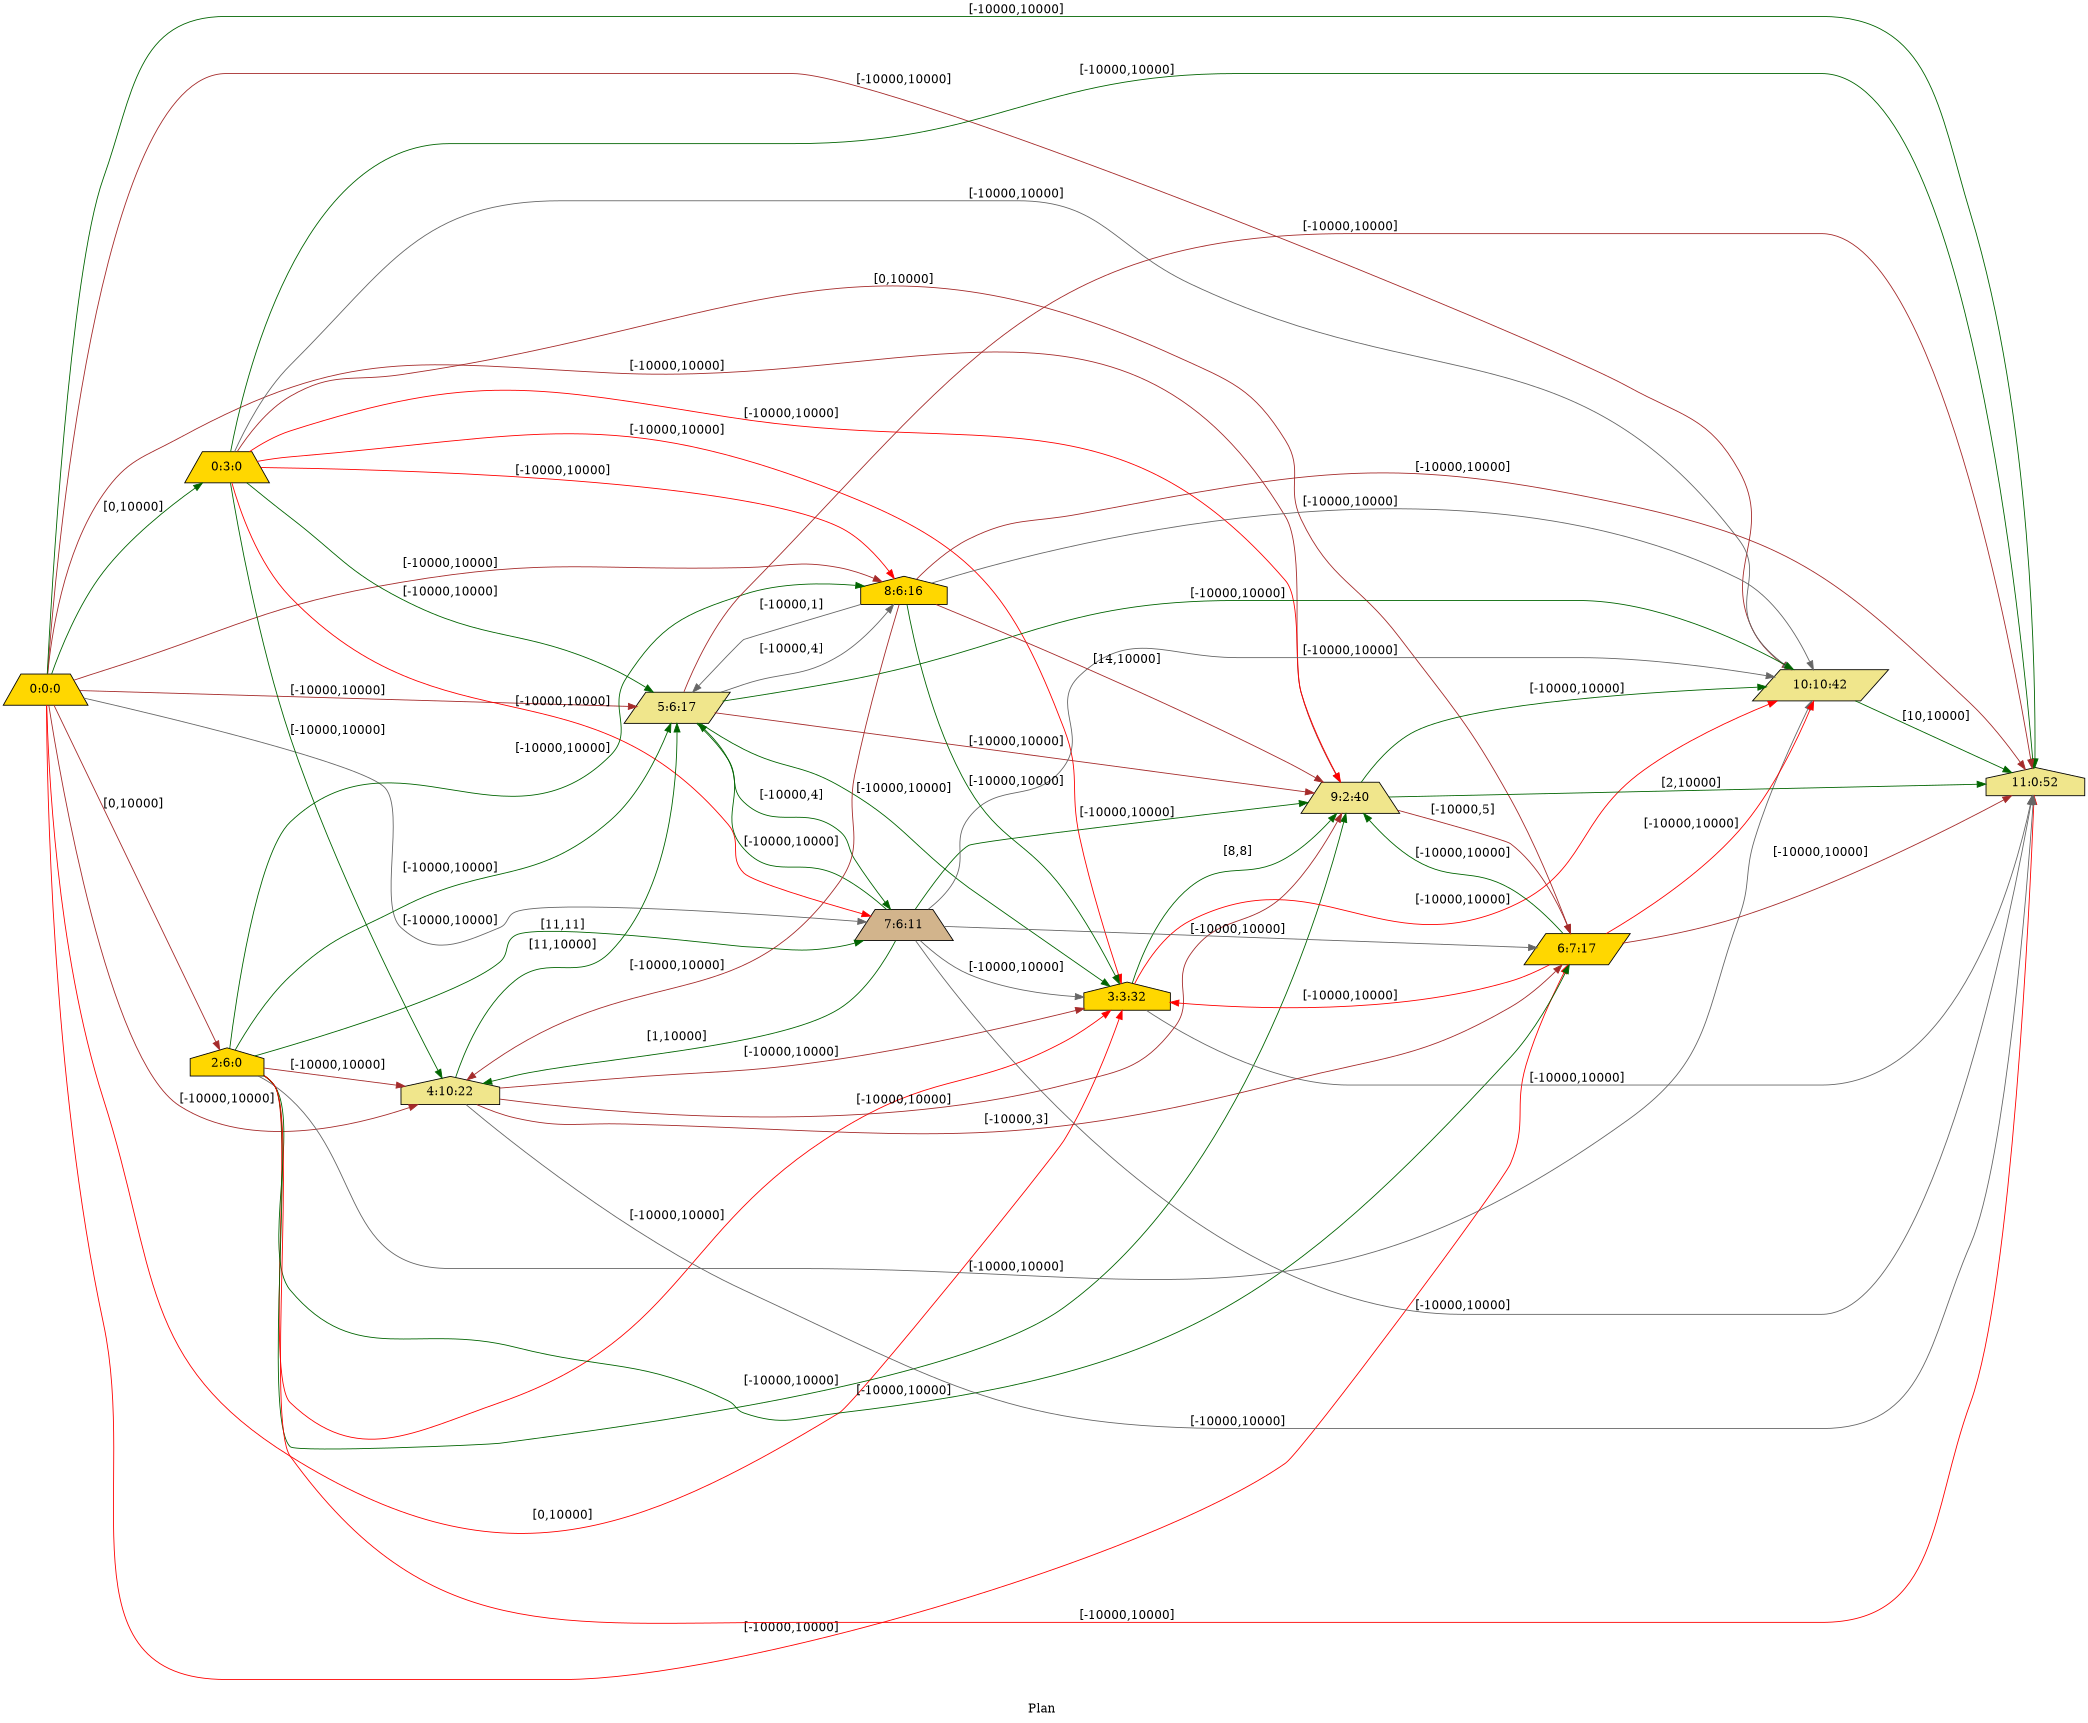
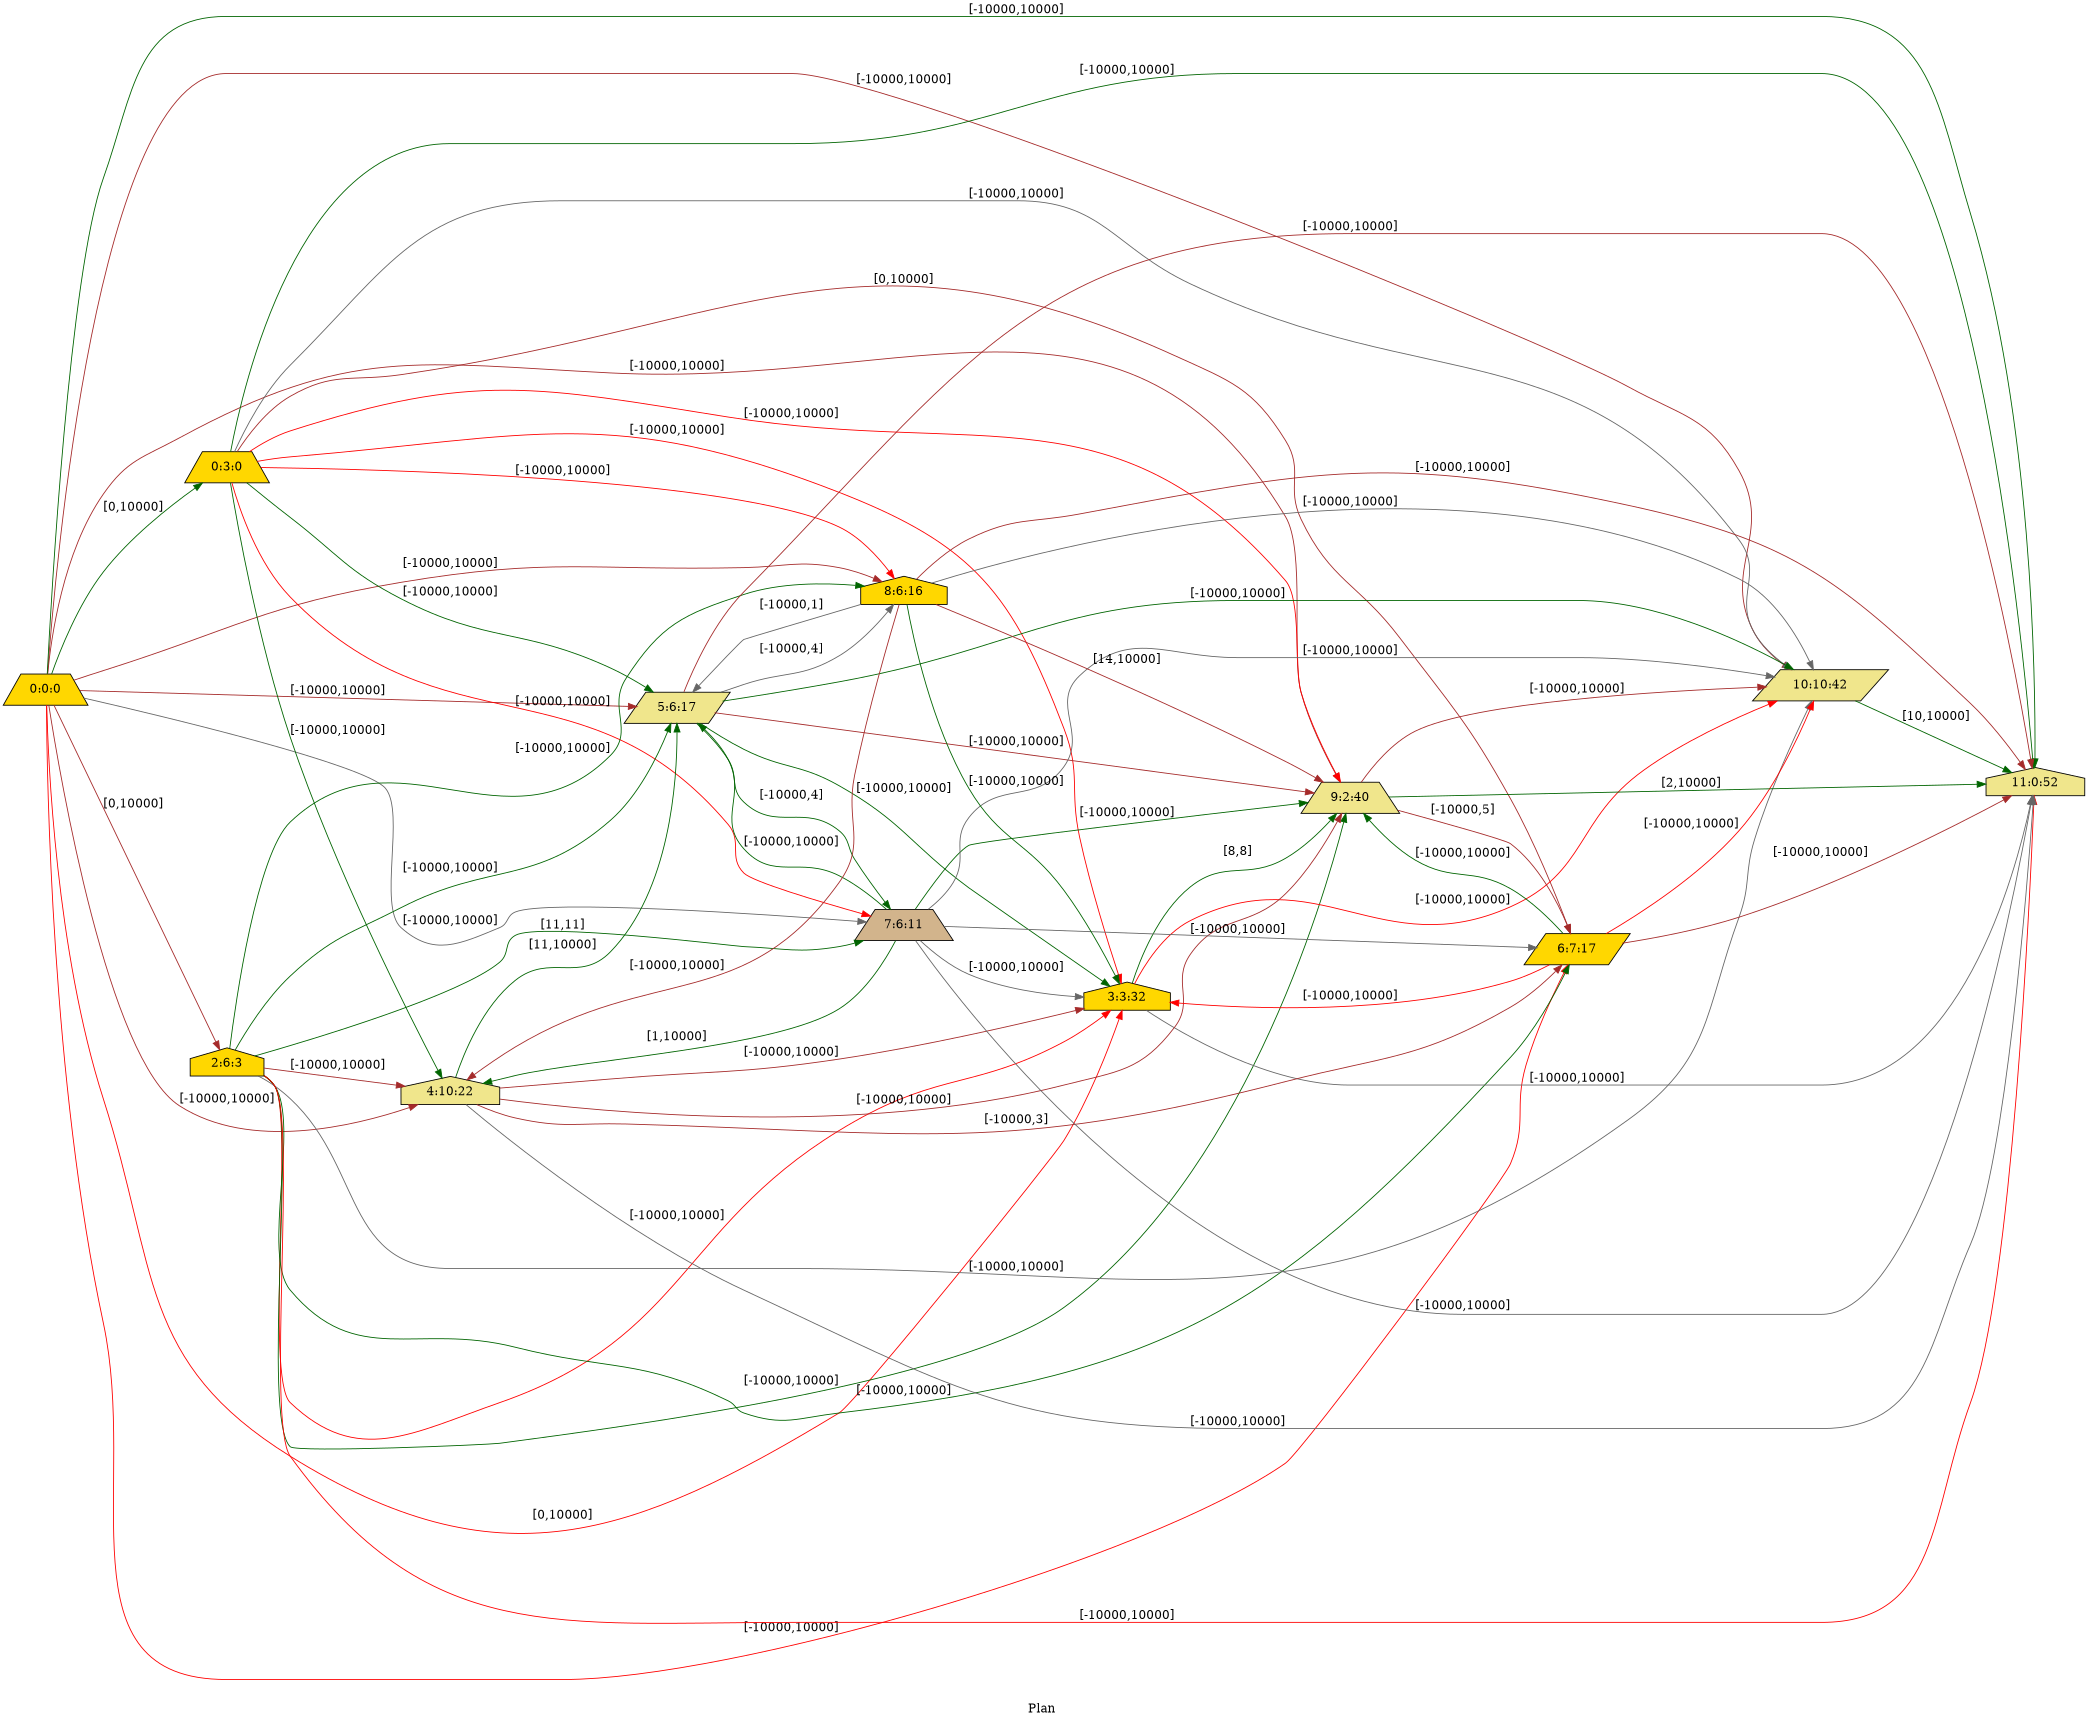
  digraph {
    fldt=0.567006
    label="Plan "
    nodesep=.45
    rankdir=LR
    node [fillcolor=gold shape=house style=filled]
    edge [color=darkgreen]
    "0:0:0" [shape=trapezium]
    n2 [label="0:3:0" shape=trapezium]
-   "2:6:0"
+   "2:6:0" [label="2:6:3"]
    "3:3:32"
    "4:10:22" [fillcolor=khaki]
    "5:6:17" [fillcolor=khaki shape=parallelogram]
    "6:7:17" [shape=parallelogram]
    "7:6:11" [fillcolor=tan shape=trapezium]
    "8:6:16"
    "9:2:40" [fillcolor=khaki shape=trapezium]
    "10:10:42" [fillcolor=khaki shape=parallelogram]
    "11:0:52" [fillcolor=khaki]
    "0:0:0" -> n2 [label="[0,10000]"]
    "0:0:0" -> "2:6:0" [color=brown label="[0,10000]"]
    "0:0:0" -> "3:3:32" [color=red label="[0,10000]"]
    "0:0:0" -> "4:10:22" [color=brown label="[-10000,10000]"]
    "0:0:0" -> "5:6:17" [color=brown label="[-10000,10000]"]
    "0:0:0" -> "6:7:17" [color=red label="[-10000,10000]"]
    "0:0:0" -> "7:6:11" [color=gray40 label="[-10000,10000]"]
    "0:0:0" -> "8:6:16" [color=brown label="[-10000,10000]"]
    "0:0:0" -> "9:2:40" [color=brown label="[-10000,10000]"]
    "0:0:0" -> "10:10:42" [color=brown label="[-10000,10000]"]
    "0:0:0" -> "11:0:52" [label="[-10000,10000]"]
    n2 -> "3:3:32" [color=red label="[-10000,10000]"]
    n2 -> "4:10:22" [label="[-10000,10000]"]
    n2 -> "5:6:17" [label="[-10000,10000]"]
    n2 -> "6:7:17" [color=brown label="[0,10000]"]
    n2 -> "7:6:11" [color=red label="[-10000,10000]"]
    n2 -> "8:6:16" [color=red label="[-10000,10000]"]
    n2 -> "9:2:40" [color=red label="[-10000,10000]"]
    n2 -> "10:10:42" [color=gray40 label="[-10000,10000]"]
    n2 -> "11:0:52" [label="[-10000,10000]"]
    "2:6:0" -> "3:3:32" [color=red label="[-10000,10000]"]
    "2:6:0" -> "4:10:22" [color=brown label="[-10000,10000]"]
    "2:6:0" -> "5:6:17" [label="[-10000,10000]"]
    "2:6:0" -> "6:7:17" [label="[-10000,10000]"]
    "2:6:0" -> "7:6:11" [label="[11,11]"]
    "2:6:0" -> "8:6:16" [label="[-10000,10000]"]
    "2:6:0" -> "9:2:40" [label="[-10000,10000]"]
    "2:6:0" -> "10:10:42" [color=gray40 label="[-10000,10000]"]
    "2:6:0" -> "11:0:52" [color=red label="[-10000,10000]"]
    "3:3:32" -> "9:2:40" [label="[8,8]"]
    "3:3:32" -> "10:10:42" [color=red label="[-10000,10000]"]
    "3:3:32" -> "11:0:52" [color=gray40 label="[-10000,10000]"]
    "4:10:22" -> "3:3:32" [color=brown label="[-10000,10000]"]
    "4:10:22" -> "5:6:17" [label="[11,10000]"]
    "4:10:22" -> "6:7:17" [color=brown label="[-10000,3]"]
    "4:10:22" -> "9:2:40" [color=brown label="[-10000,10000]"]
    "4:10:22" -> "11:0:52" [color=gray40 label="[-10000,10000]"]
    "5:6:17" -> "3:3:32" [label="[-10000,10000]"]
    "5:6:17" -> "7:6:11" [label="[-10000,4]"]
    "5:6:17" -> "8:6:16" [color=gray40 label="[-10000,4]"]
    "5:6:17" -> "9:2:40" [color=brown label="[-10000,10000]"]
    "5:6:17" -> "10:10:42" [label="[-10000,10000]"]
    "5:6:17" -> "11:0:52" [color=brown label="[-10000,10000]"]
    "6:7:17" -> "3:3:32" [color=red label="[-10000,10000]"]
    "6:7:17" -> "9:2:40" [label="[-10000,10000]"]
    "6:7:17" -> "10:10:42" [color=red label="[-10000,10000]"]
    "6:7:17" -> "11:0:52" [color=brown label="[-10000,10000]"]
    "7:6:11" -> "3:3:32" [color=gray40 label="[-10000,10000]"]
    "7:6:11" -> "4:10:22" [label="[1,10000]"]
    "7:6:11" -> "5:6:17" [label="[-10000,10000]"]
    "7:6:11" -> "6:7:17" [color=gray40 label="[-10000,10000]"]
    "7:6:11" -> "9:2:40" [label="[-10000,10000]"]
    "7:6:11" -> "10:10:42" [color=gray40 label="[-10000,10000]"]
    "7:6:11" -> "11:0:52" [color=gray40 label="[-10000,10000]"]
    "8:6:16" -> "3:3:32" [label="[-10000,10000]"]
    "8:6:16" -> "4:10:22" [color=brown label="[-10000,10000]"]
    "8:6:16" -> "5:6:17" [color=gray40 label="[-10000,1]"]
    "8:6:16" -> "9:2:40" [color=brown label="[14,10000]"]
    "8:6:16" -> "10:10:42" [color=gray40 label="[-10000,10000]"]
    "8:6:16" -> "11:0:52" [color=brown label="[-10000,10000]"]
    "9:2:40" -> "6:7:17" [color=brown label="[-10000,5]"]
-   "9:2:40" -> "10:10:42" [label="[-10000,10000]"]
+   "9:2:40" -> "10:10:42" [color=brown label="[-10000,10000]"]
    "9:2:40" -> "11:0:52" [label="[2,10000]"]
    "10:10:42" -> "11:0:52" [label="[10,10000]"]
  }
